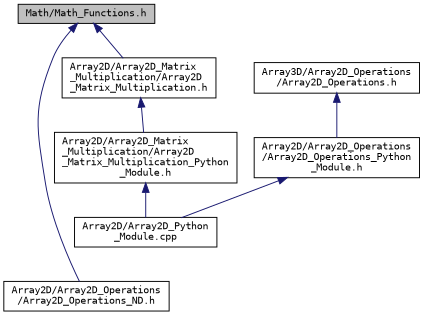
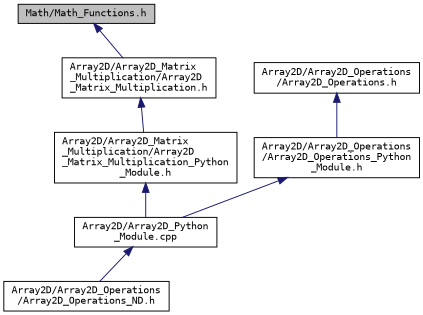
  digraph {
    fontname="DejaVu Sans Mono"
    node [color=black fontname="DejaVu Sans Mono" fontsize=10 shape=record]
    edge [color=midnightblue dir=back fontname="DejaVu Sans Mono" fontsize=10 labelfontname=Helvetica labelfontsize=10 style=solid]
    n1 [fillcolor=grey75 fontcolor=black height=0.2 label="Math/Math_Functions.h" style=filled width=0.4]
    n2 [height=0.2 label="Array2D/Array2D_Matrix\l_Multiplication/Array2D\l_Matrix_Multiplication.h" width=0.4]
    n3 [height=0.2 label="Array2D/Array2D_Operations\l/Array2D_Operations_ND.h" width=0.4]
    n4 [height=0.2 label="Array2D/Array2D_Matrix\l_Multiplication/Array2D\l_Matrix_Multiplication_Python\l_Module.h" width=0.4]
-   n5 [height=0.2 label="Array3D/Array2D_Operations\l/Array2D_Operations.h" width=0.4]
+   n5 [height=0.2 label="Array2D/Array2D_Operations\l/Array2D_Operations.h" width=0.4]
    n6 [height=0.2 label="Array2D/Array2D_Operations\l/Array2D_Operations_Python\l_Module.h" width=0.4]
    n7 [height=0.2 label="Array2D/Array2D_Python\l_Module.cpp" width=0.4]
    n1 -> n2
-   n1 -> n3
+   n7 -> n3
    n2 -> n4
    n4 -> n7
    n5 -> n6
    n6 -> n7
  }
